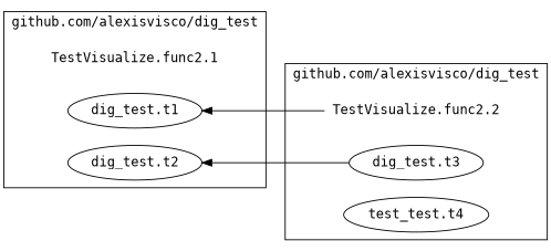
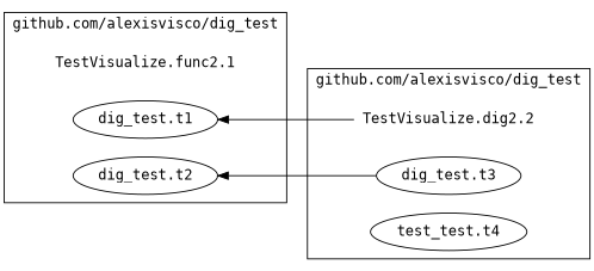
  digraph {
    compound=true
    fontname="DejaVu Sans Mono"
    rankdir=RL
    node [fontname="DejaVu Sans Mono"]
    edge [fontname="DejaVu Sans Mono"]
-   n1 [label="TestVisualize.func2.2" shape=plaintext]
+   n1 [label="TestVisualize.dig2.2" shape=plaintext]
    n2 [label="dig_test.t3"]
    n3 [label="test_test.t4"]
    n4 [label="TestVisualize.func2.1" shape=plaintext]
    n5 [label="dig_test.t1"]
    n6 [label="dig_test.t2"]
    subgraph cluster_1 {
      label="github.com/alexisvisco/dig_test"
      n1
      n2
      n3
    }
    subgraph cluster_2 {
      label="github.com/alexisvisco/dig_test"
      n4
      n5
      n6
    }
    n1 -> n5
    n2 -> n6
  }
